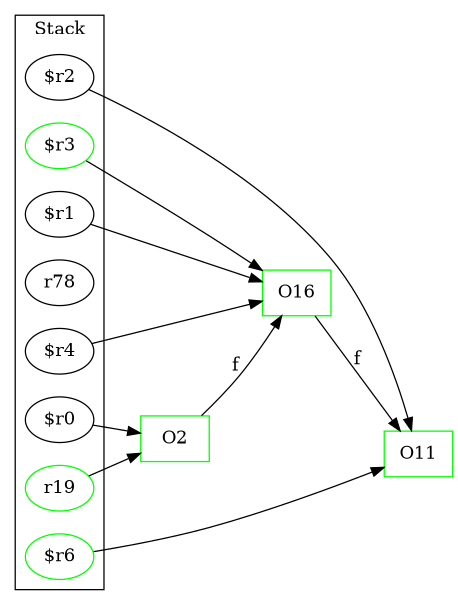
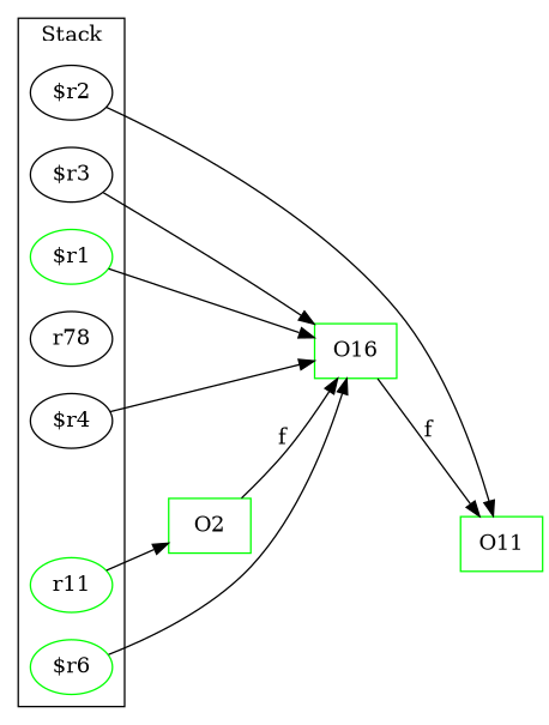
  digraph {
    rankDir=LR
    rankdir=LR
-   "$r1"
+   "$r1" [color=green]
    "$r2"
-   "$r0"
    n4 [label=r78]
-   r19 [color=green]
+   r19 [color=green label=r11]
    "$r6" [color=green]
-   "$r3" [color=green]
+   "$r3"
    "$r4"
    n9 [color=green label=O16 shape=box]
    O11 [color=green shape=box]
    n11 [color=green label=O2 shape=box]
    subgraph cluster_1 {
      label=Stack
      "$r1"
      "$r2"
-     "$r0"
      n4
      r19
      "$r6"
      "$r3"
      "$r4"
    }
    "$r1" -> n9
    "$r2" -> O11
-   "$r0" -> n11
    r19 -> n11
-   "$r6" -> O11
+   "$r6" -> n9
    "$r3" -> n9
    "$r4" -> n9
    n9 -> O11 [label=f weight=0.2]
    n11 -> n9 [label=f weight=0.2]
  }
